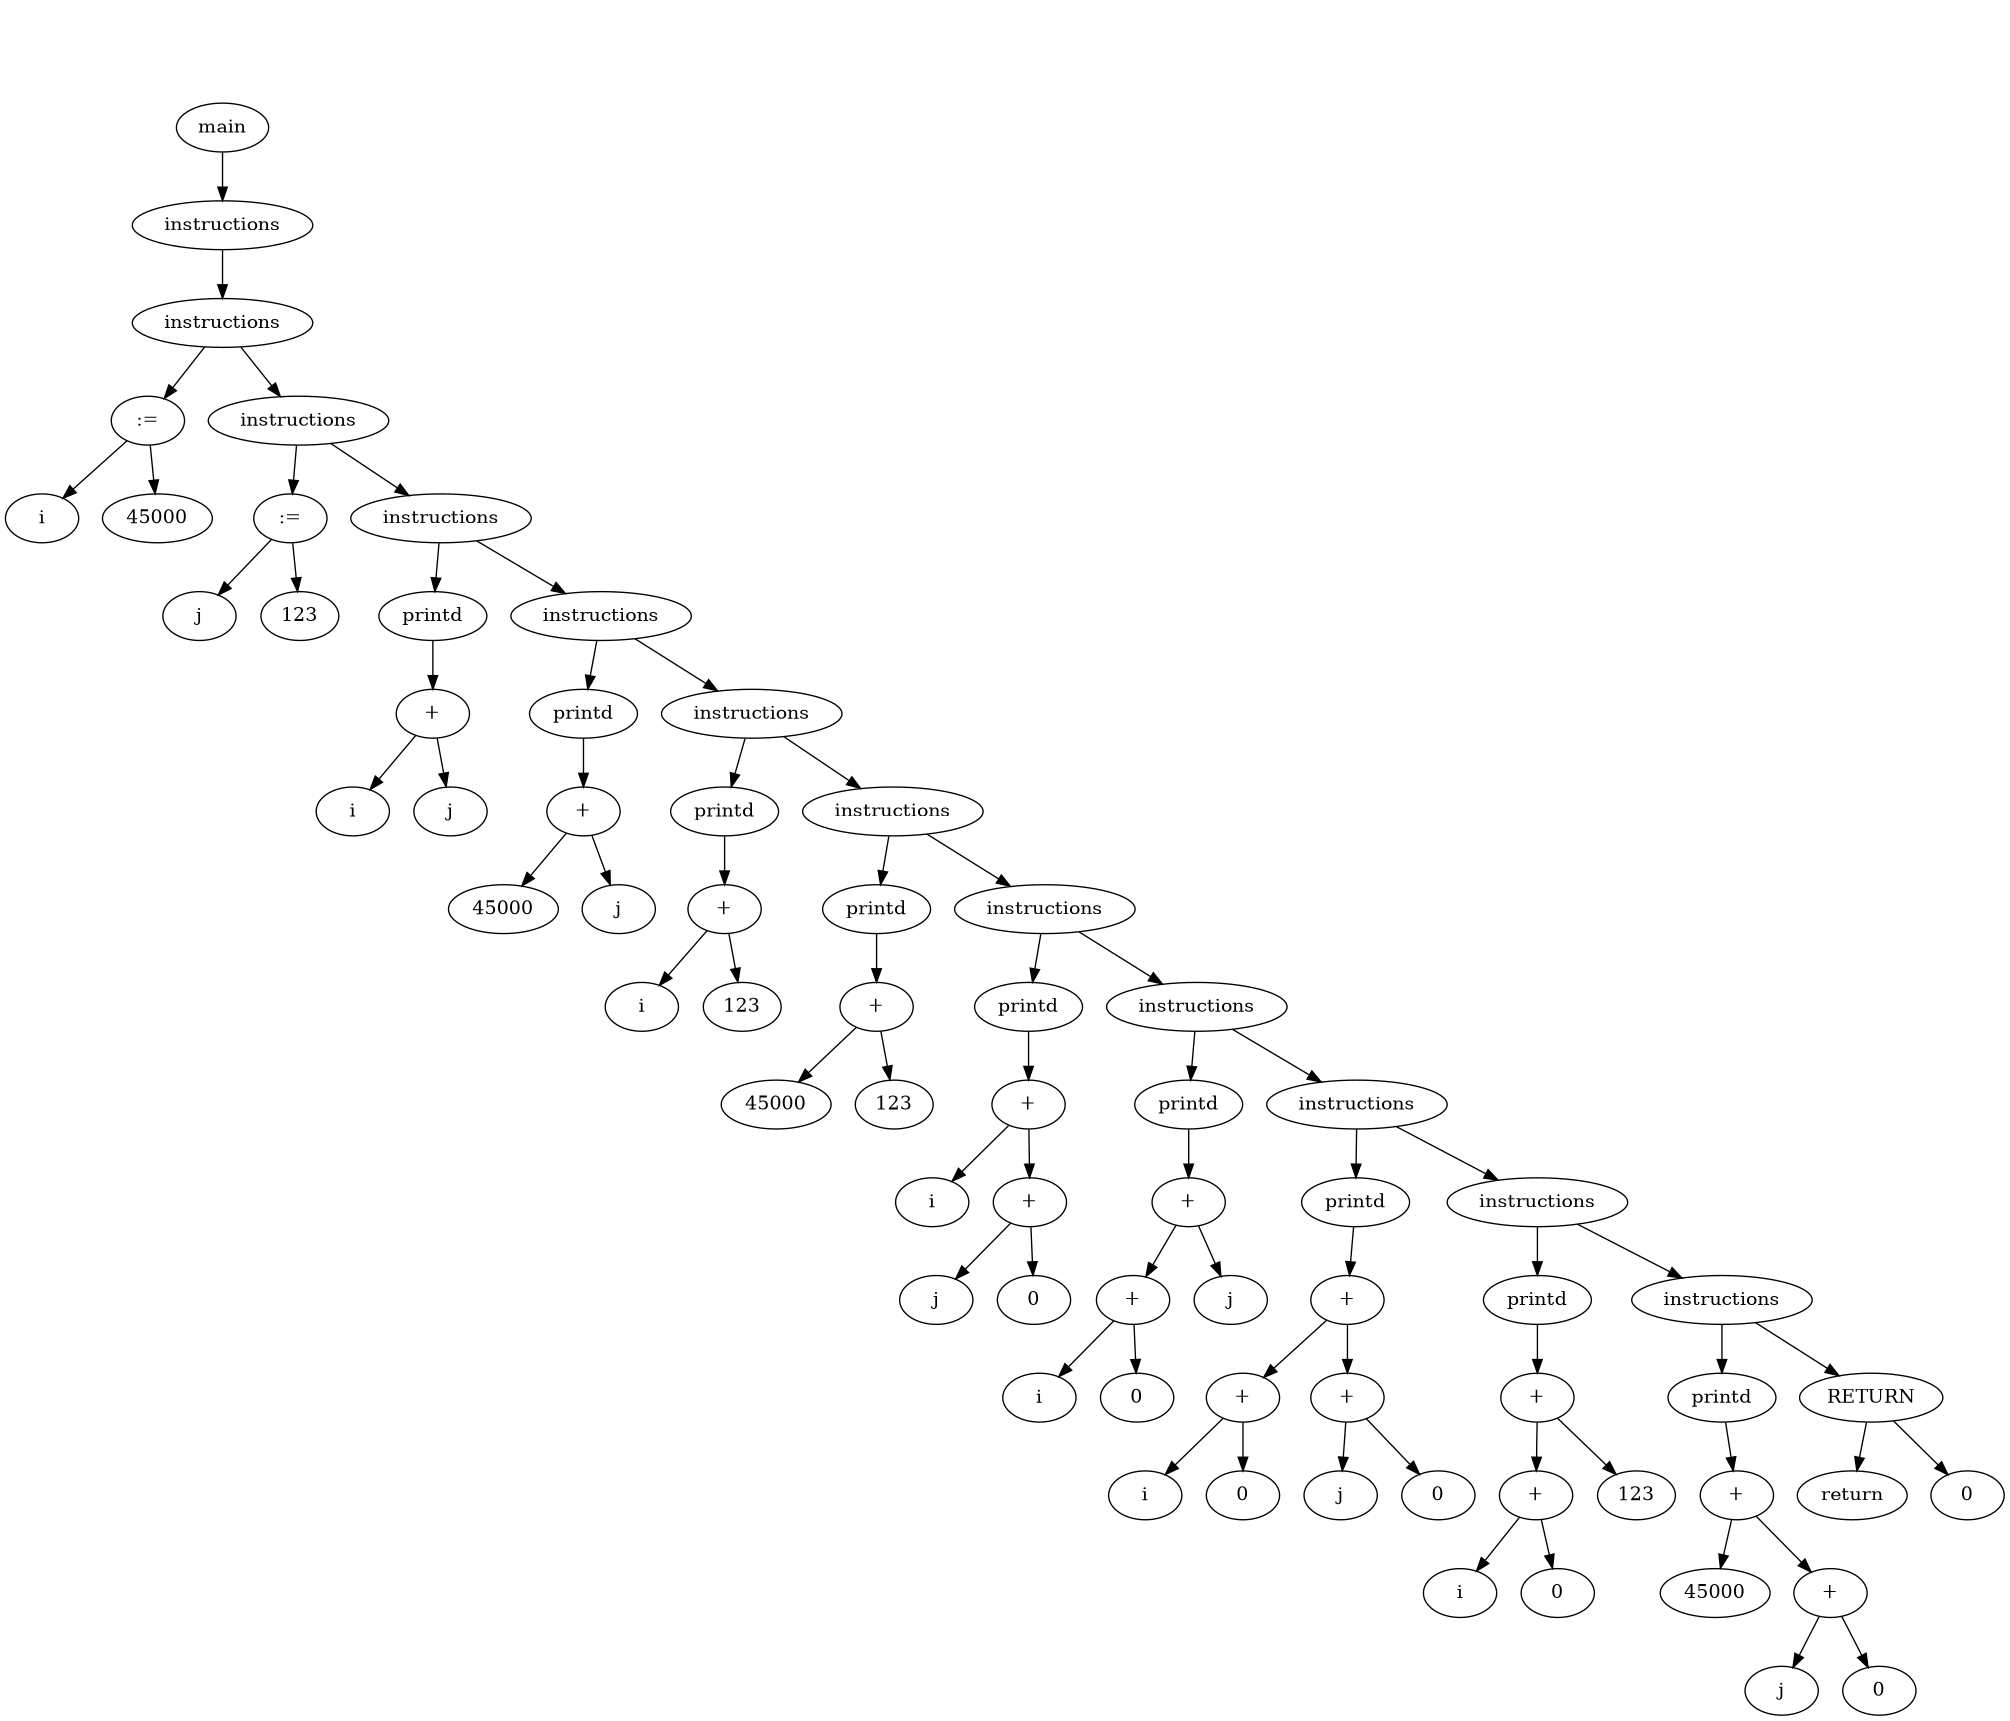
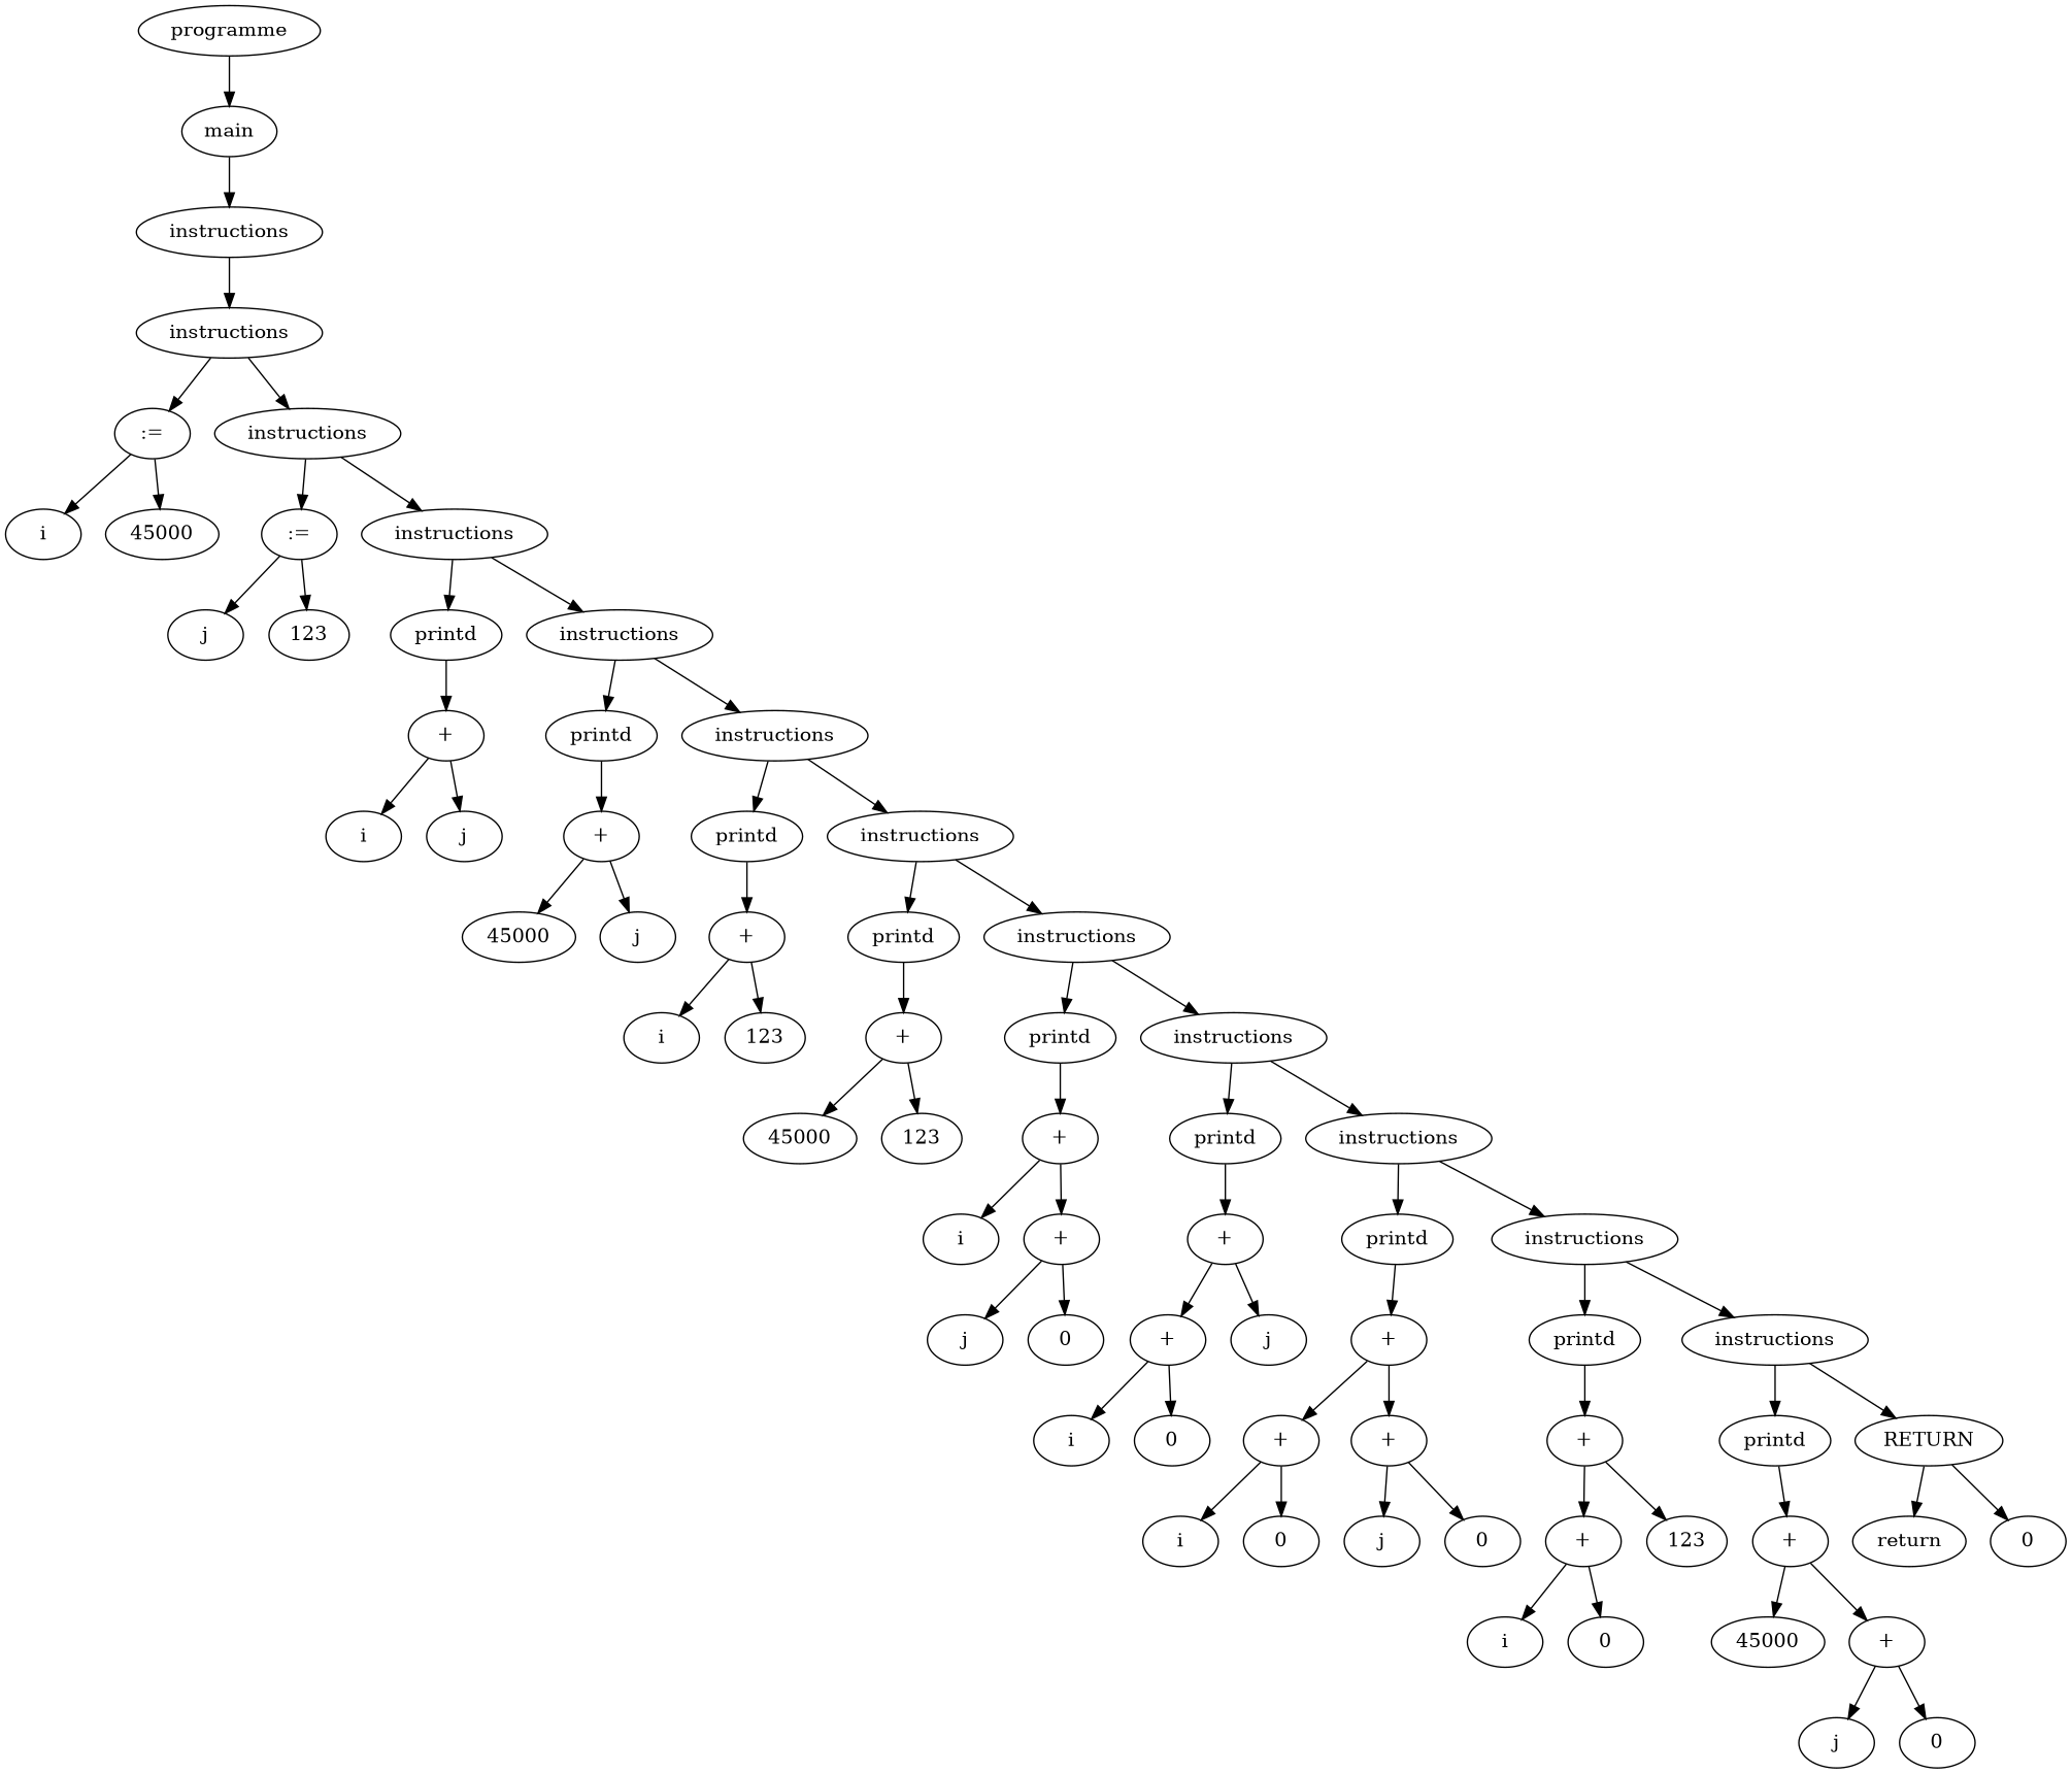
  digraph {
    node [shape=ellipse]
+   n1 [label=programme]
    n2 [label=main]
    n3 [label=instructions]
    n4 [label=instructions]
    n5 [label=":="]
    n6 [label=instructions]
    n7 [label=i]
    n8 [label=45000]
    n9 [label=":="]
    n10 [label=instructions]
    n11 [label=j]
    n12 [label=123]
    n13 [label=printd]
    n14 [label=instructions]
    n15 [label="+"]
    n16 [label=i]
    n17 [label=j]
    n18 [label=printd]
    n19 [label=instructions]
    n20 [label="+"]
    n21 [label=45000]
    n22 [label=j]
    n23 [label=printd]
    n24 [label=instructions]
    n25 [label="+"]
    n26 [label=i]
    n27 [label=123]
    n28 [label=printd]
    n29 [label=instructions]
    n30 [label="+"]
    n31 [label=45000]
    n32 [label=123]
    n33 [label=printd]
    n34 [label=instructions]
    n35 [label="+"]
    n36 [label=i]
    n37 [label="+"]
    n38 [label=j]
    n39 [label=0]
    n40 [label=printd]
    n41 [label=instructions]
    n42 [label="+"]
    n43 [label="+"]
    n44 [label=j]
    n45 [label=i]
    n46 [label=0]
    n47 [label=printd]
    n48 [label=instructions]
    n49 [label="+"]
    n50 [label="+"]
    n51 [label="+"]
    n52 [label=i]
    n53 [label=0]
    n54 [label=j]
    n55 [label=0]
    n56 [label=printd]
    n57 [label=instructions]
    n58 [label="+"]
    n59 [label="+"]
    n60 [label=123]
    n61 [label=i]
    n62 [label=0]
    n63 [label=printd]
    n64 [label=RETURN]
    n65 [label="+"]
    n66 [label=45000]
    n67 [label="+"]
    n68 [label=j]
    n69 [label=0]
    n70 [label=return]
    n71 [label=0]
+   n1 -> n2
    n2 -> n3
    n3 -> n4
    n4 -> n5
    n4 -> n6
    n5 -> n7
    n5 -> n8
    n6 -> n9
    n6 -> n10
    n9 -> n11
    n9 -> n12
    n10 -> n13
    n10 -> n14
    n13 -> n15
    n14 -> n18
    n14 -> n19
    n15 -> n16
    n15 -> n17
    n18 -> n20
    n19 -> n23
    n19 -> n24
    n20 -> n21
    n20 -> n22
    n23 -> n25
    n24 -> n28
    n24 -> n29
    n25 -> n26
    n25 -> n27
    n28 -> n30
    n29 -> n33
    n29 -> n34
    n30 -> n31
    n30 -> n32
    n33 -> n35
    n34 -> n40
    n34 -> n41
    n35 -> n36
    n35 -> n37
    n37 -> n38
    n37 -> n39
    n40 -> n42
    n41 -> n47
    n41 -> n48
    n42 -> n43
    n42 -> n44
    n43 -> n45
    n43 -> n46
    n47 -> n49
    n48 -> n56
    n48 -> n57
    n49 -> n50
    n49 -> n51
    n50 -> n52
    n50 -> n53
    n51 -> n54
    n51 -> n55
    n56 -> n58
    n57 -> n63
    n57 -> n64
    n58 -> n59
    n58 -> n60
    n59 -> n61
    n59 -> n62
    n63 -> n65
    n64 -> n70
    n64 -> n71
    n65 -> n66
    n65 -> n67
    n67 -> n68
    n67 -> n69
  }
